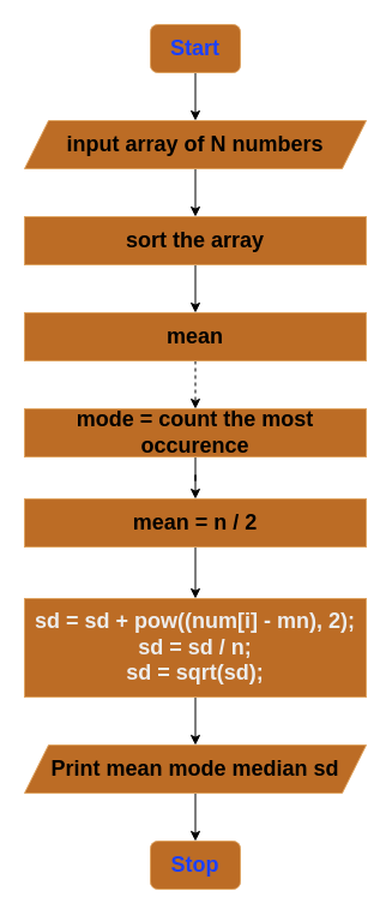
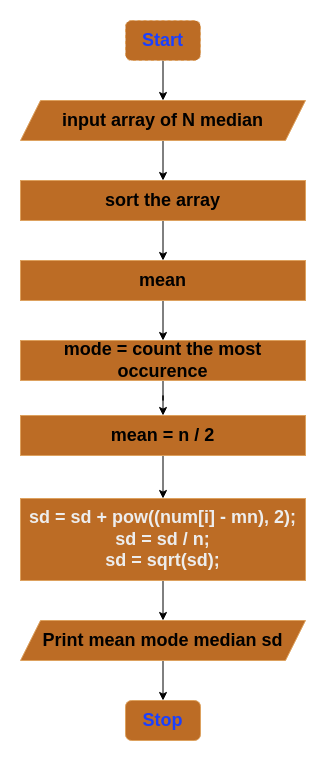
  <mxCell id="0" />
  <mxCell id="1" parent="0" />
  <mxCell id="2" style="edgeStyle=orthogonalEdgeStyle;rounded=0;orthogonalLoop=1;jettySize=auto;html=1;entryX=0.5;entryY=0;entryDx=0;entryDy=0;" edge="1" parent="1" source="3" target="5"><mxGeometry relative="1" as="geometry" /></mxCell>
- <mxCell id="3" value="&lt;font style=&quot;font-size: 18px; color: light-dark(rgb(26, 64, 255), rgb(0, 0, 0));&quot;&gt;&lt;b&gt;Start&lt;/b&gt;&lt;/font&gt;" style="rounded=1;whiteSpace=wrap;html=1;labelBackgroundColor=none;fillColor=#BC6C25;strokeColor=#DDA15E;fontColor=#FEFAE0;" vertex="1" parent="1"><mxGeometry x="125" y="20" width="75" height="40" as="geometry" /></mxCell>
+ <mxCell id="3" value="&lt;font style=&quot;font-size: 18px; color: light-dark(rgb(26, 64, 255), rgb(0, 0, 0));&quot;&gt;&lt;b&gt;Start&lt;/b&gt;&lt;/font&gt;" style="rounded=1;whiteSpace=wrap;html=1;labelBackgroundColor=none;fillColor=#BC6C25;strokeColor=#DDA15E;fontColor=#FEFAE0;dashed=1;" vertex="1" parent="1"><mxGeometry x="125" y="20" width="75" height="40" as="geometry" /></mxCell>
  <mxCell id="4" style="edgeStyle=orthogonalEdgeStyle;rounded=0;orthogonalLoop=1;jettySize=auto;html=1;entryX=0.5;entryY=0;entryDx=0;entryDy=0;" edge="1" parent="1" source="5" target="7"><mxGeometry relative="1" as="geometry" /></mxCell>
- <mxCell id="5" value="&lt;b style=&quot;color: rgb(0, 0, 0); font-size: 18px;&quot;&gt;input array of N numbers&lt;/b&gt;" style="shape=parallelogram;perimeter=parallelogramPerimeter;whiteSpace=wrap;html=1;fixedSize=1;labelBackgroundColor=none;fillColor=#BC6C25;strokeColor=#DDA15E;fontColor=#FEFAE0;" vertex="1" parent="1"><mxGeometry x="20" y="100" width="285" height="40" as="geometry" /></mxCell>
+ <mxCell id="5" value="&lt;b style=&quot;color: rgb(0, 0, 0); font-size: 18px;&quot;&gt;input array of N median&lt;/b&gt;" style="shape=parallelogram;perimeter=parallelogramPerimeter;whiteSpace=wrap;html=1;fixedSize=1;labelBackgroundColor=none;fillColor=#BC6C25;strokeColor=#DDA15E;fontColor=#FEFAE0;" vertex="1" parent="1"><mxGeometry x="20" y="100" width="285" height="40" as="geometry" /></mxCell>
  <mxCell id="6" style="edgeStyle=orthogonalEdgeStyle;rounded=0;orthogonalLoop=1;jettySize=auto;html=1;entryX=0.5;entryY=0;entryDx=0;entryDy=0;" edge="1" parent="1" source="7" target="9"><mxGeometry relative="1" as="geometry" /></mxCell>
  <mxCell id="7" value="&lt;b style=&quot;color: rgb(0, 0, 0); font-size: 18px;&quot;&gt;sort the array&lt;/b&gt;" style="rounded=0;whiteSpace=wrap;html=1;strokeColor=#DDA15E;fontColor=#FEFAE0;fillColor=#BC6C25;labelBackgroundColor=none;" vertex="1" parent="1"><mxGeometry x="20" y="180" width="285" height="40" as="geometry" /></mxCell>
- <mxCell id="8" style="edgeStyle=orthogonalEdgeStyle;rounded=0;orthogonalLoop=1;jettySize=auto;html=1;entryX=0.5;entryY=0;entryDx=0;entryDy=0;dashed=1;" edge="1" parent="1" source="9" target="11"><mxGeometry relative="1" as="geometry" /></mxCell>
+ <mxCell id="8" style="edgeStyle=orthogonalEdgeStyle;rounded=0;orthogonalLoop=1;jettySize=auto;html=1;entryX=0.5;entryY=0;entryDx=0;entryDy=0;" edge="1" parent="1" source="9" target="11"><mxGeometry relative="1" as="geometry" /></mxCell>
  <mxCell id="9" value="&lt;b style=&quot;color: rgb(0, 0, 0); font-size: 18px;&quot;&gt;mean&lt;/b&gt;" style="rounded=0;whiteSpace=wrap;html=1;strokeColor=#DDA15E;fontColor=#FEFAE0;fillColor=#BC6C25;labelBackgroundColor=none;" vertex="1" parent="1"><mxGeometry x="20" y="260" width="285" height="40" as="geometry" /></mxCell>
  <mxCell id="10" style="edgeStyle=orthogonalEdgeStyle;rounded=0;orthogonalLoop=1;jettySize=auto;html=1;entryX=0.5;entryY=0;entryDx=0;entryDy=0;" edge="1" parent="1" source="11" target="13"><mxGeometry relative="1" as="geometry" /></mxCell>
  <mxCell id="11" value="&lt;b style=&quot;color: rgb(0, 0, 0); font-size: 18px;&quot;&gt;mode = count the most occurence&lt;/b&gt;" style="rounded=0;whiteSpace=wrap;html=1;strokeColor=#DDA15E;fontColor=#FEFAE0;fillColor=#BC6C25;labelBackgroundColor=none;" vertex="1" parent="1"><mxGeometry x="20" y="340" width="285" height="40" as="geometry" /></mxCell>
  <mxCell id="12" style="edgeStyle=orthogonalEdgeStyle;rounded=0;orthogonalLoop=1;jettySize=auto;html=1;entryX=0.5;entryY=0;entryDx=0;entryDy=0;" edge="1" parent="1" source="13" target="15"><mxGeometry relative="1" as="geometry" /></mxCell>
  <mxCell id="13" value="&lt;b style=&quot;color: rgb(0, 0, 0); font-size: 18px;&quot;&gt;mean = n / 2&lt;/b&gt;" style="rounded=0;whiteSpace=wrap;html=1;strokeColor=#DDA15E;fontColor=#FEFAE0;fillColor=#BC6C25;labelBackgroundColor=none;" vertex="1" parent="1"><mxGeometry x="20" y="415" width="285" height="40" as="geometry" /></mxCell>
  <mxCell id="14" style="edgeStyle=orthogonalEdgeStyle;rounded=0;orthogonalLoop=1;jettySize=auto;html=1;entryX=0.5;entryY=0;entryDx=0;entryDy=0;" edge="1" parent="1" source="15" target="17"><mxGeometry relative="1" as="geometry" /></mxCell>
  <mxCell id="15" value="&lt;div&gt;&lt;font color=&quot;#ededed&quot;&gt;&lt;span style=&quot;font-size: 18px;&quot;&gt;&lt;b&gt;sd = sd + pow((num[i] - mn), 2);&lt;/b&gt;&lt;/span&gt;&lt;/font&gt;&lt;/div&gt;&lt;div&gt;&lt;font color=&quot;#ededed&quot;&gt;&lt;span style=&quot;font-size: 18px;&quot;&gt;&lt;b&gt;sd = sd / n;&lt;/b&gt;&lt;/span&gt;&lt;/font&gt;&lt;/div&gt;&lt;div&gt;&lt;font color=&quot;#ededed&quot;&gt;&lt;span style=&quot;font-size: 18px;&quot;&gt;&lt;b&gt;sd = sqrt(sd);&lt;/b&gt;&lt;/span&gt;&lt;/font&gt;&lt;/div&gt;" style="rounded=0;whiteSpace=wrap;html=1;strokeColor=#DDA15E;fontColor=#FEFAE0;fillColor=#BC6C25;labelBackgroundColor=none;" vertex="1" parent="1"><mxGeometry x="20" y="498" width="285" height="82" as="geometry" /></mxCell>
  <mxCell id="16" style="edgeStyle=orthogonalEdgeStyle;rounded=0;orthogonalLoop=1;jettySize=auto;html=1;entryX=0.5;entryY=0;entryDx=0;entryDy=0;" edge="1" parent="1" source="17" target="18"><mxGeometry relative="1" as="geometry" /></mxCell>
  <mxCell id="17" value="&lt;b style=&quot;color: rgb(0, 0, 0); font-size: 18px;&quot;&gt;Print mean mode median sd&lt;/b&gt;" style="shape=parallelogram;perimeter=parallelogramPerimeter;whiteSpace=wrap;html=1;fixedSize=1;labelBackgroundColor=none;fillColor=#BC6C25;strokeColor=#DDA15E;fontColor=#FEFAE0;" vertex="1" parent="1"><mxGeometry x="20" y="620" width="285" height="40" as="geometry" /></mxCell>
  <mxCell id="18" value="&lt;font style=&quot;font-size: 18px; color: light-dark(rgb(26, 64, 255), rgb(0, 0, 0));&quot;&gt;&lt;b&gt;Stop&lt;/b&gt;&lt;/font&gt;" style="rounded=1;whiteSpace=wrap;html=1;labelBackgroundColor=none;fillColor=#BC6C25;strokeColor=#DDA15E;fontColor=#FEFAE0;" vertex="1" parent="1"><mxGeometry x="125" y="700" width="75" height="40" as="geometry" /></mxCell>
